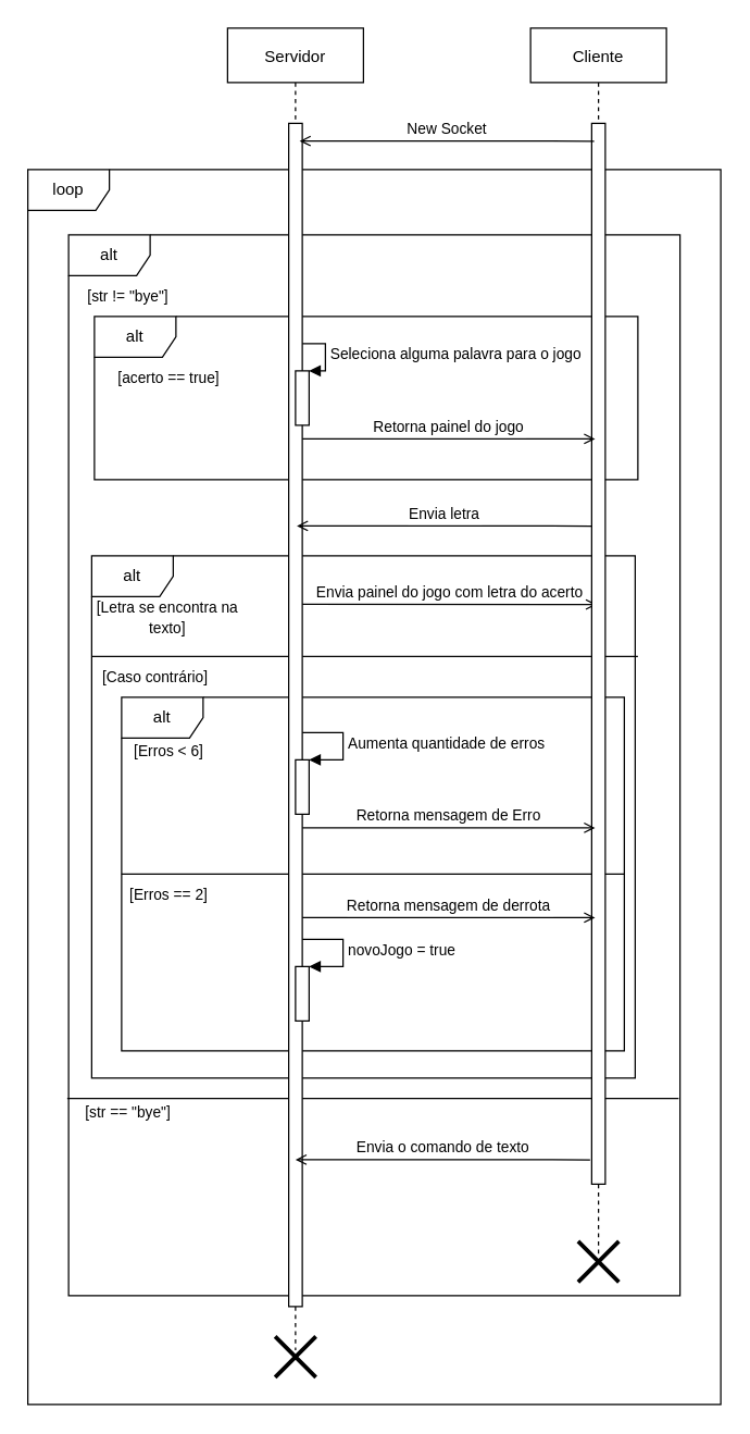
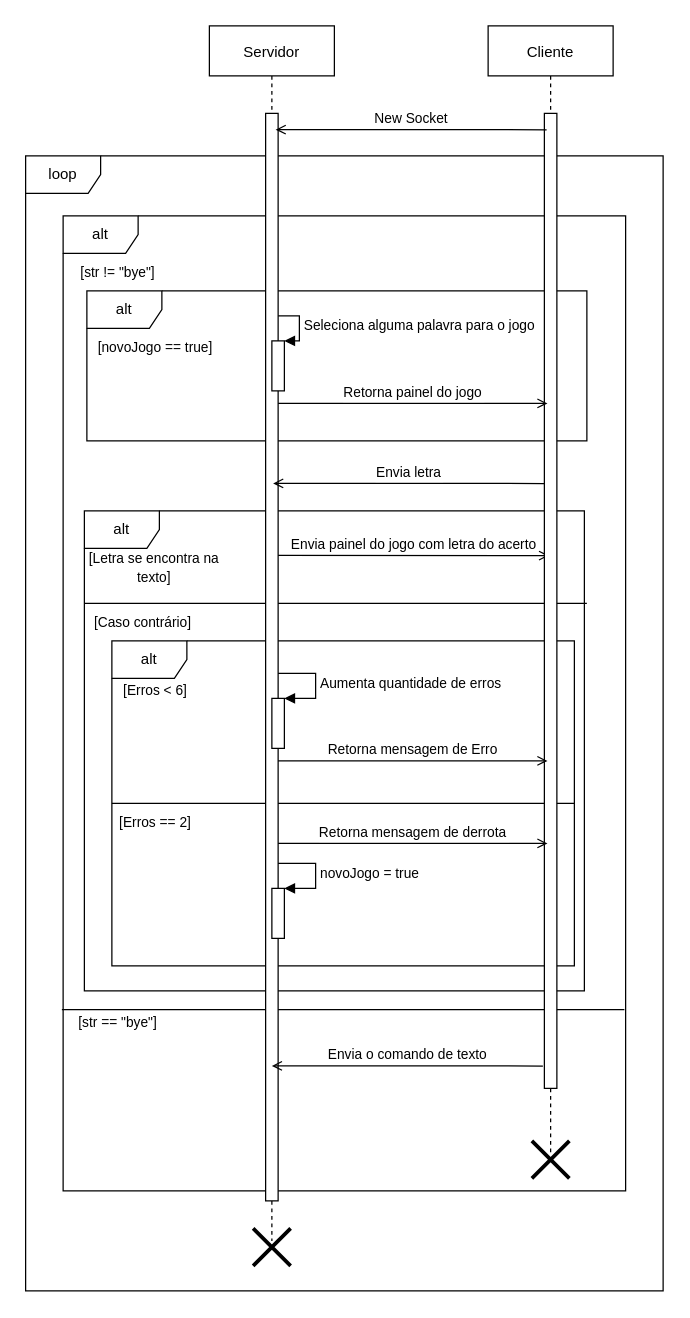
  <mxCell id="0" />
  <mxCell id="1" value="loop" style="locked=1;" parent="0" />
  <mxCell id="2" value="loop" style="shape=umlFrame;whiteSpace=wrap;html=1;" parent="1" vertex="1"><mxGeometry x="20" y="124" width="510" height="908" as="geometry" /></mxCell>
  <mxCell id="3" value="alternativa" style="locked=1;" parent="0" />
  <mxCell id="4" value="alt" style="shape=umlFrame;whiteSpace=wrap;html=1;" parent="3" vertex="1"><mxGeometry x="50" y="172" width="450" height="780" as="geometry" /></mxCell>
  <mxCell id="5" value="&lt;font style=&quot;font-size: 11px;&quot;&gt;[str != &quot;bye&quot;]&lt;/font&gt;" style="text;html=1;strokeColor=none;fillColor=none;align=center;verticalAlign=middle;whiteSpace=wrap;rounded=0;" parent="3" vertex="1"><mxGeometry x="29" y="202" width="130" height="30" as="geometry" /></mxCell>
  <mxCell id="6" value="" style="line;strokeWidth=1;fillColor=none;align=left;verticalAlign=middle;spacingTop=-1;spacingLeft=3;spacingRight=3;rotatable=0;labelPosition=right;points=[];portConstraint=eastwest;strokeColor=inherit;" vertex="1" parent="3"><mxGeometry x="49" y="792" width="450" height="30" as="geometry" /></mxCell>
  <mxCell id="7" value="&lt;font style=&quot;font-size: 11px;&quot;&gt;[str == &quot;bye&quot;]&lt;/font&gt;" style="text;html=1;strokeColor=none;fillColor=none;align=center;verticalAlign=middle;whiteSpace=wrap;rounded=0;" vertex="1" parent="3"><mxGeometry x="29" y="802" width="130" height="30" as="geometry" /></mxCell>
  <mxCell id="8" value="Alternativa1" style="locked=1;" parent="0" />
  <mxCell id="9" value="alt" style="shape=umlFrame;whiteSpace=wrap;html=1;" vertex="1" parent="8"><mxGeometry x="69" y="232" width="400" height="120" as="geometry" /></mxCell>
- <mxCell id="10" value="&lt;font style=&quot;font-size: 11px;&quot;&gt;[acerto == true]&lt;/font&gt;" style="text;html=1;strokeColor=none;fillColor=none;align=center;verticalAlign=middle;whiteSpace=wrap;rounded=0;" vertex="1" parent="8"><mxGeometry x="59" y="262" width="130" height="30" as="geometry" /></mxCell>
+ <mxCell id="10" value="&lt;font style=&quot;font-size: 11px;&quot;&gt;[novoJogo == true]&lt;/font&gt;" style="text;html=1;strokeColor=none;fillColor=none;align=center;verticalAlign=middle;whiteSpace=wrap;rounded=0;" vertex="1" parent="8"><mxGeometry x="59" y="262" width="130" height="30" as="geometry" /></mxCell>
  <mxCell id="11" value="Alternativa2" style="locked=1;" parent="0" />
  <mxCell id="12" value="alt" style="shape=umlFrame;whiteSpace=wrap;html=1;" vertex="1" parent="11"><mxGeometry x="67" y="408" width="400" height="384" as="geometry" /></mxCell>
  <mxCell id="13" value="&lt;font style=&quot;font-size: 11px;&quot;&gt;[Letra se encontra na texto]&lt;/font&gt;" style="text;html=1;strokeColor=none;fillColor=none;align=center;verticalAlign=middle;whiteSpace=wrap;rounded=0;" vertex="1" parent="11"><mxGeometry x="58" y="438" width="130" height="30" as="geometry" /></mxCell>
  <mxCell id="14" value="" style="line;strokeWidth=1;fillColor=none;align=left;verticalAlign=middle;spacingTop=-1;spacingLeft=3;spacingRight=3;rotatable=0;labelPosition=right;points=[];portConstraint=eastwest;strokeColor=inherit;" vertex="1" parent="11"><mxGeometry x="67" y="467" width="402" height="30" as="geometry" /></mxCell>
  <mxCell id="15" value="&lt;font style=&quot;font-size: 11px;&quot;&gt;[Caso contrário]&lt;/font&gt;" style="text;html=1;strokeColor=none;fillColor=none;align=center;verticalAlign=middle;whiteSpace=wrap;rounded=0;" vertex="1" parent="11"><mxGeometry x="49" y="482" width="130" height="30" as="geometry" /></mxCell>
  <mxCell id="16" value="Alternativa 3" style="locked=1;" parent="0" />
  <mxCell id="17" value="alt" style="shape=umlFrame;whiteSpace=wrap;html=1;" vertex="1" parent="16"><mxGeometry x="89" y="512" width="370" height="260" as="geometry" /></mxCell>
  <mxCell id="18" value="&lt;font style=&quot;font-size: 11px;&quot;&gt;[Erros &amp;lt; 6]&lt;/font&gt;" style="text;html=1;strokeColor=none;fillColor=none;align=center;verticalAlign=middle;whiteSpace=wrap;rounded=0;" vertex="1" parent="16"><mxGeometry x="59" y="537" width="130" height="30" as="geometry" /></mxCell>
  <mxCell id="19" value="" style="line;strokeWidth=1;fillColor=none;align=left;verticalAlign=middle;spacingTop=-1;spacingLeft=3;spacingRight=3;rotatable=0;labelPosition=right;points=[];portConstraint=eastwest;strokeColor=inherit;" vertex="1" parent="16"><mxGeometry x="89" y="627" width="370" height="30" as="geometry" /></mxCell>
  <mxCell id="20" value="&lt;font style=&quot;font-size: 11px;&quot;&gt;[Erros == 2]&lt;/font&gt;" style="text;html=1;strokeColor=none;fillColor=none;align=center;verticalAlign=middle;whiteSpace=wrap;rounded=0;" vertex="1" parent="16"><mxGeometry x="59" y="642" width="130" height="30" as="geometry" /></mxCell>
  <mxCell id="21" style="locked=1;" parent="0" />
  <mxCell id="22" value="Servidor" style="shape=umlLifeline;perimeter=lifelinePerimeter;container=1;collapsible=0;recursiveResize=0;rounded=0;shadow=0;strokeWidth=1;" parent="21" vertex="1"><mxGeometry x="167" y="20" width="100" height="972" as="geometry" /></mxCell>
  <mxCell id="23" value="" style="points=[];perimeter=orthogonalPerimeter;rounded=0;shadow=0;strokeWidth=1;" parent="22" vertex="1"><mxGeometry x="45" y="70" width="10" height="870" as="geometry" /></mxCell>
  <mxCell id="24" value="" style="html=1;points=[];perimeter=orthogonalPerimeter;" vertex="1" parent="22"><mxGeometry x="50" y="252" width="10" height="40" as="geometry" /></mxCell>
  <mxCell id="25" value="Seleciona alguma palavra para o jogo" style="edgeStyle=orthogonalEdgeStyle;html=1;align=left;spacingLeft=2;endArrow=block;rounded=0;entryX=1;entryY=0;" edge="1" target="24" parent="22"><mxGeometry relative="1" as="geometry"><mxPoint x="55" y="232" as="sourcePoint" /><Array as="points"><mxPoint x="72" y="232" /><mxPoint x="72" y="252" /></Array></mxGeometry></mxCell>
  <mxCell id="26" value="Envia painel do jogo com letra do acerto" style="verticalAlign=bottom;endArrow=none;shadow=0;strokeWidth=1;endFill=0;exitX=0.18;exitY=0.037;exitDx=0;exitDy=0;exitPerimeter=0;startArrow=open;startFill=0;" edge="1" parent="22"><mxGeometry relative="1" as="geometry"><mxPoint x="271.8" y="423.774" as="sourcePoint" /><mxPoint x="55" y="423.66" as="targetPoint" /></mxGeometry></mxCell>
  <mxCell id="27" value="" style="html=1;points=[];perimeter=orthogonalPerimeter;" vertex="1" parent="22"><mxGeometry x="50" y="538" width="10" height="40" as="geometry" /></mxCell>
  <mxCell id="28" value="Aumenta quantidade de erros" style="edgeStyle=orthogonalEdgeStyle;html=1;align=left;spacingLeft=2;endArrow=block;rounded=0;entryX=1;entryY=0;" edge="1" target="27" parent="22"><mxGeometry relative="1" as="geometry"><mxPoint x="55" y="518" as="sourcePoint" /><Array as="points"><mxPoint x="85" y="518" /></Array></mxGeometry></mxCell>
  <mxCell id="29" value="Cliente" style="shape=umlLifeline;perimeter=lifelinePerimeter;container=1;collapsible=0;recursiveResize=0;rounded=0;shadow=0;strokeWidth=1;" parent="21" vertex="1"><mxGeometry x="390" y="20" width="100" height="902" as="geometry" /></mxCell>
  <mxCell id="30" value="" style="points=[];perimeter=orthogonalPerimeter;rounded=0;shadow=0;strokeWidth=1;" parent="29" vertex="1"><mxGeometry x="45" y="70" width="10" height="780" as="geometry" /></mxCell>
  <mxCell id="31" value="New Socket" style="verticalAlign=bottom;endArrow=open;shadow=0;strokeWidth=1;endFill=0;exitX=0.18;exitY=0.037;exitDx=0;exitDy=0;exitPerimeter=0;" parent="21" edge="1"><mxGeometry relative="1" as="geometry"><mxPoint x="436.8" y="103.114" as="sourcePoint" /><mxPoint x="220" y="103" as="targetPoint" /></mxGeometry></mxCell>
  <mxCell id="32" value="Retorna painel do jogo" style="verticalAlign=bottom;endArrow=open;shadow=0;strokeWidth=1;endFill=0;" parent="21" edge="1" source="23"><mxGeometry relative="1" as="geometry"><mxPoint x="229" y="322" as="sourcePoint" /><mxPoint x="437.5" y="322" as="targetPoint" /></mxGeometry></mxCell>
  <mxCell id="33" value="" style="shape=umlDestroy;whiteSpace=wrap;html=1;strokeWidth=3;" parent="21" vertex="1"><mxGeometry x="202" y="982" width="30" height="30" as="geometry" /></mxCell>
  <mxCell id="34" value="Envia letra" style="verticalAlign=bottom;endArrow=open;shadow=0;strokeWidth=1;endFill=0;exitX=0.18;exitY=0.037;exitDx=0;exitDy=0;exitPerimeter=0;" edge="1" parent="21"><mxGeometry relative="1" as="geometry"><mxPoint x="434.8" y="386.114" as="sourcePoint" /><mxPoint x="218" y="386" as="targetPoint" /></mxGeometry></mxCell>
  <mxCell id="35" value="Retorna mensagem de Erro" style="verticalAlign=bottom;endArrow=open;shadow=0;strokeWidth=1;endFill=0;exitX=1.062;exitY=0.575;exitDx=0;exitDy=0;exitPerimeter=0;" parent="21" edge="1"><mxGeometry relative="1" as="geometry"><mxPoint x="222" y="608" as="sourcePoint" /><mxPoint x="437.5" y="608" as="targetPoint" /></mxGeometry></mxCell>
  <mxCell id="36" value="" style="shape=umlDestroy;whiteSpace=wrap;html=1;strokeWidth=3;" vertex="1" parent="21"><mxGeometry x="425" y="912" width="30" height="30" as="geometry" /></mxCell>
  <mxCell id="37" value="Envia o comando de texto" style="verticalAlign=bottom;endArrow=open;shadow=0;strokeWidth=1;endFill=0;exitX=0.18;exitY=0.037;exitDx=0;exitDy=0;exitPerimeter=0;" edge="1" parent="21"><mxGeometry relative="1" as="geometry"><mxPoint x="433.8" y="852.114" as="sourcePoint" /><mxPoint x="217" y="852" as="targetPoint" /></mxGeometry></mxCell>
  <mxCell id="38" value="Retorna mensagem de derrota" style="verticalAlign=bottom;endArrow=open;shadow=0;strokeWidth=1;endFill=0;exitX=1.062;exitY=0.575;exitDx=0;exitDy=0;exitPerimeter=0;" edge="1" parent="21"><mxGeometry relative="1" as="geometry"><mxPoint x="222" y="674" as="sourcePoint" /><mxPoint x="437.5" y="674" as="targetPoint" /></mxGeometry></mxCell>
  <mxCell id="39" value="" style="html=1;points=[];perimeter=orthogonalPerimeter;" vertex="1" parent="21"><mxGeometry x="217" y="710" width="10" height="40" as="geometry" /></mxCell>
  <mxCell id="40" value="novoJogo = true" style="edgeStyle=orthogonalEdgeStyle;html=1;align=left;spacingLeft=2;endArrow=block;rounded=0;entryX=1;entryY=0;" edge="1" parent="21" target="39"><mxGeometry relative="1" as="geometry"><mxPoint x="222" y="690" as="sourcePoint" /><Array as="points"><mxPoint x="252" y="690" /></Array></mxGeometry></mxCell>
